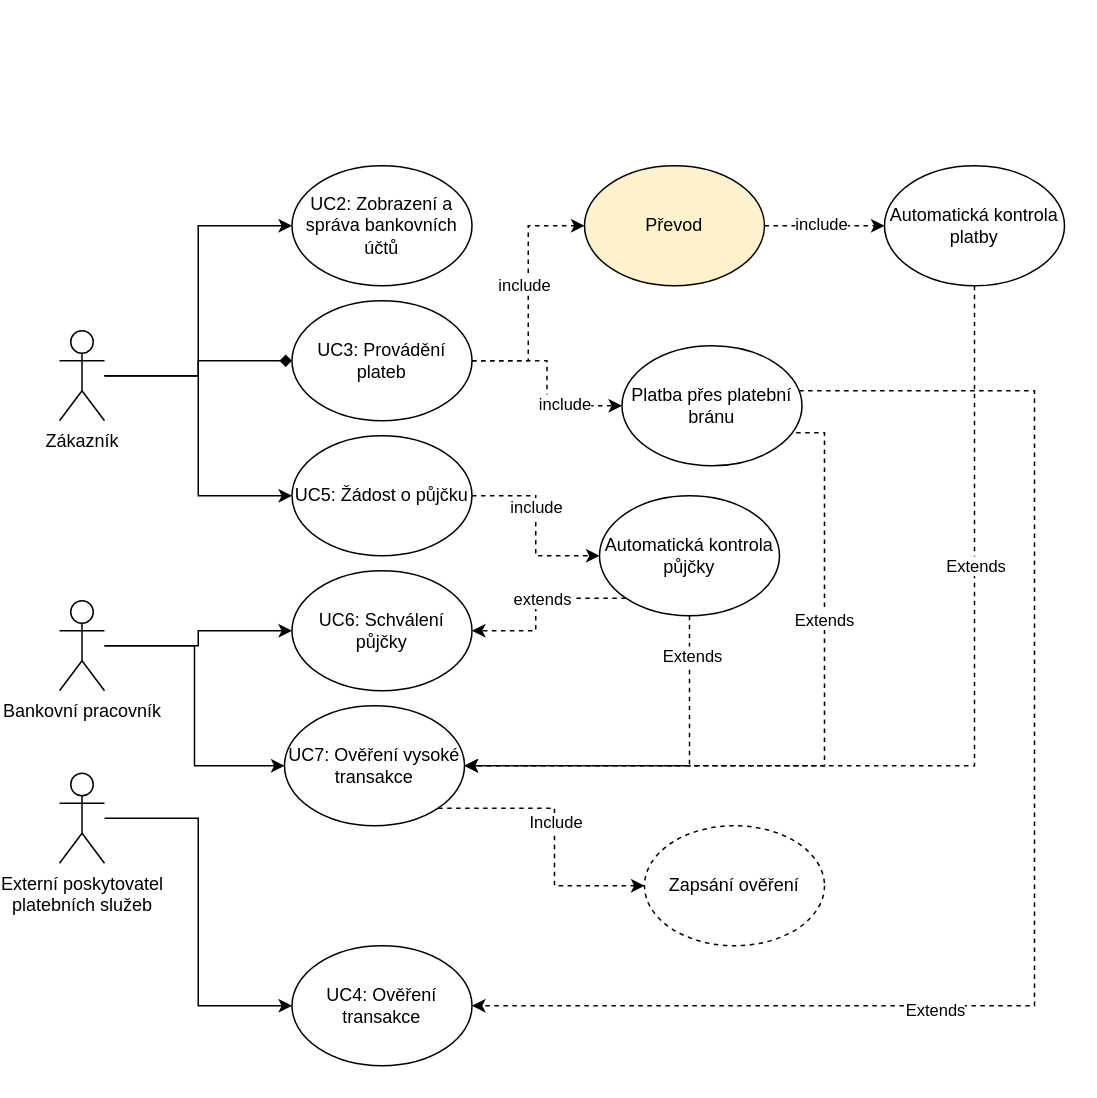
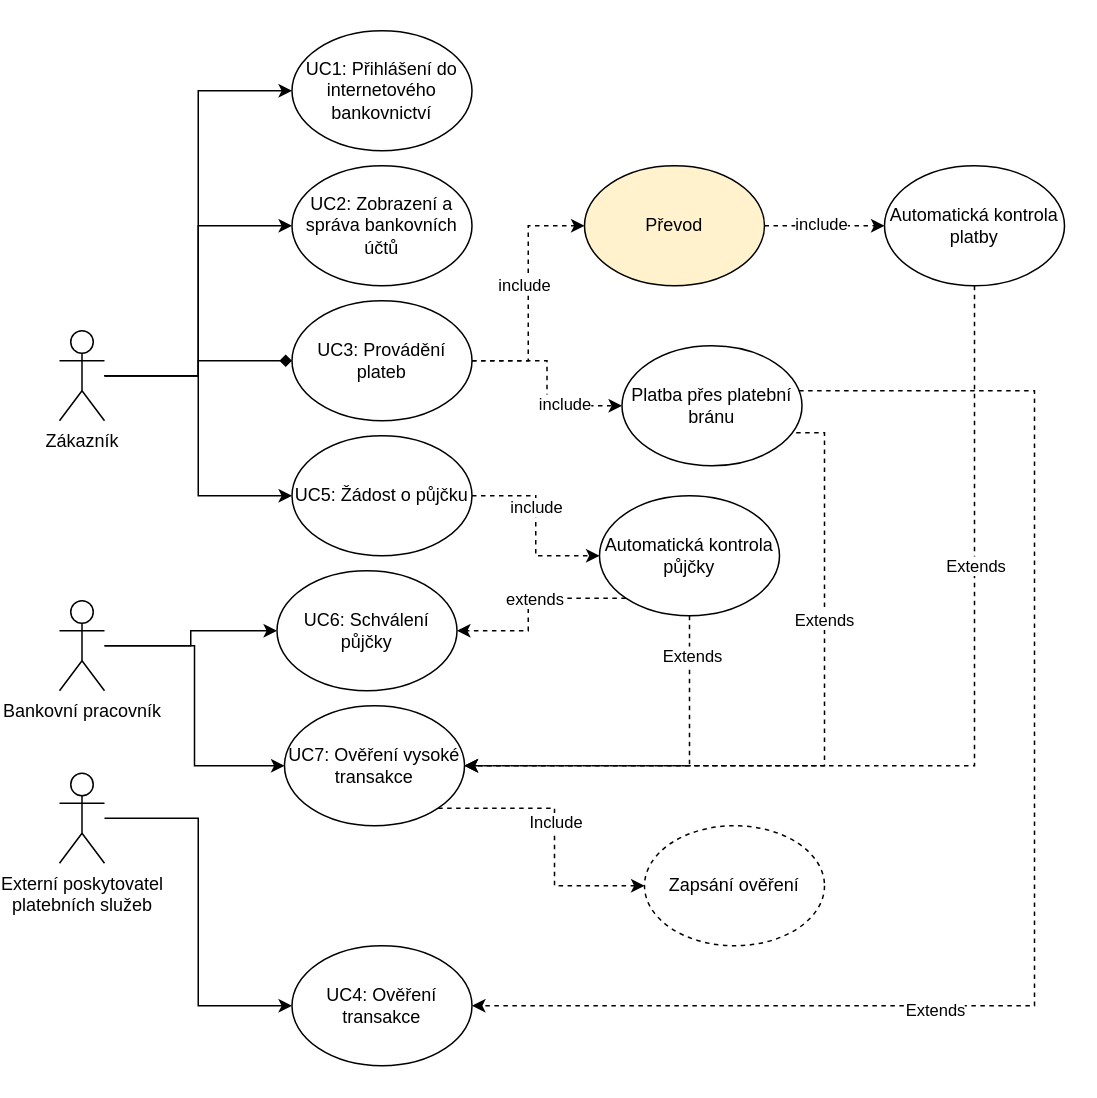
  <mxCell id="0" />
  <mxCell id="1" parent="0" />
+ <mxCell id="2" style="edgeStyle=orthogonalEdgeStyle;rounded=0;orthogonalLoop=1;jettySize=auto;html=1;entryX=0;entryY=0.5;entryDx=0;entryDy=0;" edge="1" parent="1" source="6" target="22"><mxGeometry relative="1" as="geometry" /></mxCell>
  <mxCell id="3" style="edgeStyle=orthogonalEdgeStyle;rounded=0;orthogonalLoop=1;jettySize=auto;html=1;entryX=0;entryY=0.5;entryDx=0;entryDy=0;" edge="1" parent="1" source="6" target="12"><mxGeometry relative="1" as="geometry" /></mxCell>
  <mxCell id="4" style="edgeStyle=orthogonalEdgeStyle;rounded=0;orthogonalLoop=1;jettySize=auto;html=1;entryX=0;entryY=0.5;entryDx=0;entryDy=0;endArrow=diamond;" edge="1" parent="1" source="6" target="17"><mxGeometry relative="1" as="geometry" /></mxCell>
  <mxCell id="5" style="edgeStyle=orthogonalEdgeStyle;rounded=0;orthogonalLoop=1;jettySize=auto;html=1;entryX=0;entryY=0.5;entryDx=0;entryDy=0;" edge="1" parent="1" source="6" target="21"><mxGeometry relative="1" as="geometry" /></mxCell>
  <mxCell id="6" value="Zákazník" style="shape=umlActor;verticalLabelPosition=bottom;verticalAlign=top;html=1;outlineConnect=0;" parent="1" vertex="1"><mxGeometry x="20" y="220" width="30" height="60" as="geometry" /></mxCell>
  <mxCell id="7" style="edgeStyle=orthogonalEdgeStyle;rounded=0;orthogonalLoop=1;jettySize=auto;html=1;entryX=0;entryY=0.5;entryDx=0;entryDy=0;" edge="1" parent="1" source="8" target="18"><mxGeometry relative="1" as="geometry" /></mxCell>
  <mxCell id="8" value="Externí poskytovatel&lt;div&gt;platebních služeb&lt;/div&gt;" style="shape=umlActor;verticalLabelPosition=bottom;verticalAlign=top;html=1;outlineConnect=0;" parent="1" vertex="1"><mxGeometry x="20" y="515" width="30" height="60" as="geometry" /></mxCell>
  <mxCell id="9" style="edgeStyle=orthogonalEdgeStyle;rounded=0;orthogonalLoop=1;jettySize=auto;html=1;entryX=0;entryY=0.5;entryDx=0;entryDy=0;" edge="1" parent="1" source="11" target="23"><mxGeometry relative="1" as="geometry" /></mxCell>
  <mxCell id="10" style="edgeStyle=orthogonalEdgeStyle;rounded=0;orthogonalLoop=1;jettySize=auto;html=1;entryX=0;entryY=0.5;entryDx=0;entryDy=0;" edge="1" parent="1" source="11" target="42"><mxGeometry relative="1" as="geometry" /></mxCell>
  <mxCell id="11" value="Bankovní pracovník" style="shape=umlActor;verticalLabelPosition=bottom;verticalAlign=top;html=1;outlineConnect=0;" parent="1" vertex="1"><mxGeometry x="20" y="400" width="30" height="60" as="geometry" /></mxCell>
  <mxCell id="12" value="UC2: Zobrazení a správa bankovních účtů" style="ellipse;whiteSpace=wrap;html=1;" parent="1" vertex="1"><mxGeometry x="175" y="110" width="120" height="80" as="geometry" /></mxCell>
  <mxCell id="13" style="edgeStyle=orthogonalEdgeStyle;rounded=0;orthogonalLoop=1;jettySize=auto;html=1;entryX=0;entryY=0.5;entryDx=0;entryDy=0;dashed=1;" edge="1" parent="1" source="17" target="34"><mxGeometry relative="1" as="geometry" /></mxCell>
  <mxCell id="14" value="include" style="edgeLabel;html=1;align=center;verticalAlign=middle;resizable=0;points=[];" vertex="1" connectable="0" parent="13"><mxGeometry x="-0.187" y="3" relative="1" as="geometry"><mxPoint y="-21" as="offset" /></mxGeometry></mxCell>
  <mxCell id="15" style="edgeStyle=orthogonalEdgeStyle;rounded=0;orthogonalLoop=1;jettySize=auto;html=1;dashed=1;" edge="1" parent="1" source="17" target="39"><mxGeometry relative="1" as="geometry" /></mxCell>
  <mxCell id="16" value="include" style="edgeLabel;html=1;align=center;verticalAlign=middle;resizable=0;points=[];" vertex="1" connectable="0" parent="15"><mxGeometry x="0.402" y="2" relative="1" as="geometry"><mxPoint as="offset" /></mxGeometry></mxCell>
  <mxCell id="17" value="UC3: Provádění plateb" style="ellipse;whiteSpace=wrap;html=1;" parent="1" vertex="1"><mxGeometry x="175" y="200" width="120" height="80" as="geometry" /></mxCell>
  <mxCell id="18" value="UC4: Ověření transakce" style="ellipse;whiteSpace=wrap;html=1;" parent="1" vertex="1"><mxGeometry x="175" y="630" width="120" height="80" as="geometry" /></mxCell>
  <mxCell id="19" style="edgeStyle=orthogonalEdgeStyle;rounded=0;orthogonalLoop=1;jettySize=auto;html=1;exitX=1;exitY=0.5;exitDx=0;exitDy=0;entryX=0;entryY=0.5;entryDx=0;entryDy=0;dashed=1;" edge="1" parent="1" source="21" target="28"><mxGeometry relative="1" as="geometry" /></mxCell>
  <mxCell id="20" value="include" style="edgeLabel;html=1;align=center;verticalAlign=middle;resizable=0;points=[];" vertex="1" connectable="0" parent="19"><mxGeometry x="-0.207" relative="1" as="geometry"><mxPoint as="offset" /></mxGeometry></mxCell>
  <mxCell id="21" value="UC5&lt;span style=&quot;background-color: initial;&quot;&gt;: Žádost o půjčku&lt;/span&gt;" style="ellipse;whiteSpace=wrap;html=1;" parent="1" vertex="1"><mxGeometry x="175" y="290" width="120" height="80" as="geometry" /></mxCell>
- <mxCell id="23" value="UC6: Schválení půjčky" style="ellipse;whiteSpace=wrap;html=1;" vertex="1" parent="1"><mxGeometry x="175" y="380" width="120" height="80" as="geometry" /></mxCell>
+ <mxCell id="22" value="UC1: Přihlášení do internetového bankovnictví" style="ellipse;whiteSpace=wrap;html=1;" vertex="1" parent="1"><mxGeometry x="175" y="20" width="120" height="80" as="geometry" /></mxCell>
+ <mxCell id="23" value="UC6: Schválení půjčky" style="ellipse;whiteSpace=wrap;html=1;" vertex="1" parent="1"><mxGeometry x="165" y="380" width="120" height="80" as="geometry" /></mxCell>
  <mxCell id="24" style="edgeStyle=orthogonalEdgeStyle;rounded=0;orthogonalLoop=1;jettySize=auto;html=1;exitX=0;exitY=1;exitDx=0;exitDy=0;entryX=1;entryY=0.5;entryDx=0;entryDy=0;dashed=1;" edge="1" parent="1" source="28" target="23"><mxGeometry relative="1" as="geometry" /></mxCell>
  <mxCell id="25" value="extends" style="edgeLabel;html=1;align=center;verticalAlign=middle;resizable=0;points=[];" vertex="1" connectable="0" parent="24"><mxGeometry x="-0.094" relative="1" as="geometry"><mxPoint as="offset" /></mxGeometry></mxCell>
  <mxCell id="26" style="edgeStyle=orthogonalEdgeStyle;rounded=0;orthogonalLoop=1;jettySize=auto;html=1;exitX=0.5;exitY=1;exitDx=0;exitDy=0;entryX=1;entryY=0.5;entryDx=0;entryDy=0;dashed=1;" edge="1" parent="1" source="28" target="42"><mxGeometry relative="1" as="geometry" /></mxCell>
  <mxCell id="27" value="Extends" style="edgeLabel;html=1;align=center;verticalAlign=middle;resizable=0;points=[];" vertex="1" connectable="0" parent="26"><mxGeometry x="-0.788" y="1" relative="1" as="geometry"><mxPoint as="offset" /></mxGeometry></mxCell>
  <mxCell id="28" value="Automatická kontrola půjčky" style="ellipse;whiteSpace=wrap;html=1;" vertex="1" parent="1"><mxGeometry x="380" y="330" width="120" height="80" as="geometry" /></mxCell>
  <mxCell id="29" style="edgeStyle=orthogonalEdgeStyle;rounded=0;orthogonalLoop=1;jettySize=auto;html=1;exitX=0.5;exitY=1;exitDx=0;exitDy=0;entryX=1;entryY=0.5;entryDx=0;entryDy=0;dashed=1;" edge="1" parent="1" source="31" target="42"><mxGeometry relative="1" as="geometry" /></mxCell>
  <mxCell id="30" value="Extends" style="edgeLabel;html=1;align=center;verticalAlign=middle;resizable=0;points=[];" vertex="1" connectable="0" parent="29"><mxGeometry x="-0.437" relative="1" as="geometry"><mxPoint as="offset" /></mxGeometry></mxCell>
  <mxCell id="31" value="Automatická kontrola platby" style="ellipse;whiteSpace=wrap;html=1;" vertex="1" parent="1"><mxGeometry x="570" y="110" width="120" height="80" as="geometry" /></mxCell>
  <mxCell id="32" style="edgeStyle=orthogonalEdgeStyle;rounded=0;orthogonalLoop=1;jettySize=auto;html=1;entryX=0;entryY=0.5;entryDx=0;entryDy=0;dashed=1;" edge="1" parent="1" source="34" target="31"><mxGeometry relative="1" as="geometry" /></mxCell>
  <mxCell id="33" value="include" style="edgeLabel;html=1;align=center;verticalAlign=middle;resizable=0;points=[];" vertex="1" connectable="0" parent="32"><mxGeometry x="-0.079" y="2" relative="1" as="geometry"><mxPoint as="offset" /></mxGeometry></mxCell>
  <mxCell id="34" value="Převod" style="ellipse;whiteSpace=wrap;html=1;fillColor=#fff2cc;" vertex="1" parent="1"><mxGeometry x="370" y="110" width="120" height="80" as="geometry" /></mxCell>
  <mxCell id="35" style="edgeStyle=orthogonalEdgeStyle;rounded=0;orthogonalLoop=1;jettySize=auto;html=1;entryX=1;entryY=0.5;entryDx=0;entryDy=0;dashed=1;" edge="1" parent="1" source="39" target="18"><mxGeometry relative="1" as="geometry"><Array as="points"><mxPoint x="670" y="260" /><mxPoint x="670" y="670" /></Array></mxGeometry></mxCell>
  <mxCell id="36" value="Extends" style="edgeLabel;html=1;align=center;verticalAlign=middle;resizable=0;points=[];" vertex="1" connectable="0" parent="35"><mxGeometry x="0.345" y="2" relative="1" as="geometry"><mxPoint as="offset" /></mxGeometry></mxCell>
  <mxCell id="37" style="edgeStyle=orthogonalEdgeStyle;rounded=0;orthogonalLoop=1;jettySize=auto;html=1;exitX=1;exitY=1;exitDx=0;exitDy=0;entryX=1;entryY=0.5;entryDx=0;entryDy=0;dashed=1;" edge="1" parent="1" source="39" target="42"><mxGeometry relative="1" as="geometry"><Array as="points"><mxPoint x="530" y="288" /><mxPoint x="530" y="510" /></Array></mxGeometry></mxCell>
  <mxCell id="38" value="Extends" style="edgeLabel;html=1;align=center;verticalAlign=middle;resizable=0;points=[];" vertex="1" connectable="0" parent="37"><mxGeometry x="-0.339" y="-1" relative="1" as="geometry"><mxPoint as="offset" /></mxGeometry></mxCell>
  <mxCell id="39" value="Platba přes platební bránu" style="ellipse;whiteSpace=wrap;html=1;" vertex="1" parent="1"><mxGeometry x="395" y="230" width="120" height="80" as="geometry" /></mxCell>
  <mxCell id="40" style="edgeStyle=orthogonalEdgeStyle;rounded=0;orthogonalLoop=1;jettySize=auto;html=1;exitX=1;exitY=1;exitDx=0;exitDy=0;entryX=0;entryY=0.5;entryDx=0;entryDy=0;dashed=1;" edge="1" parent="1" source="42" target="43"><mxGeometry relative="1" as="geometry" /></mxCell>
  <mxCell id="41" value="Include" style="edgeLabel;html=1;align=center;verticalAlign=middle;resizable=0;points=[];" vertex="1" connectable="0" parent="40"><mxGeometry x="-0.083" relative="1" as="geometry"><mxPoint as="offset" /></mxGeometry></mxCell>
  <mxCell id="42" value="UC7: Ověření vysoké transakce" style="ellipse;whiteSpace=wrap;html=1;" vertex="1" parent="1"><mxGeometry x="170" y="470" width="120" height="80" as="geometry" /></mxCell>
  <mxCell id="43" value="Zapsání ověření" style="ellipse;whiteSpace=wrap;html=1;dashed=1;" vertex="1" parent="1"><mxGeometry x="410" y="550" width="120" height="80" as="geometry" /></mxCell>
